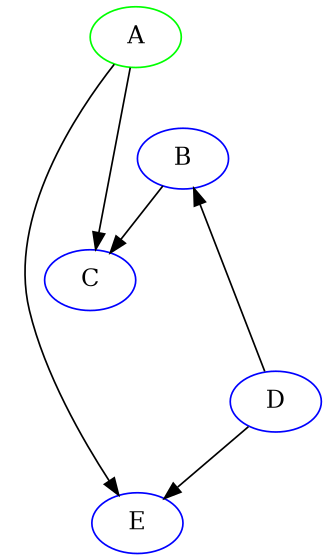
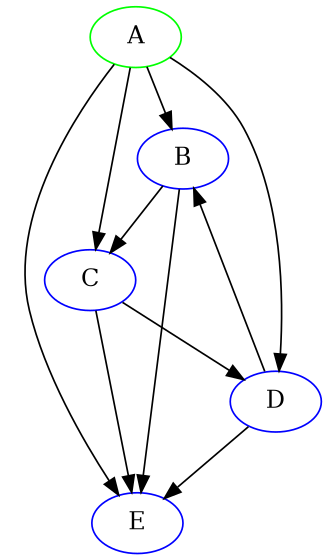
  digraph {
    node [color=blue]
    A [color=green]
    B
    C
    D
    E
+   A -> B
    A -> C
+   A -> D
    A -> E
    B -> C
+   B -> E
+   C -> D
+   C -> E
    D -> B
    D -> E
  }
